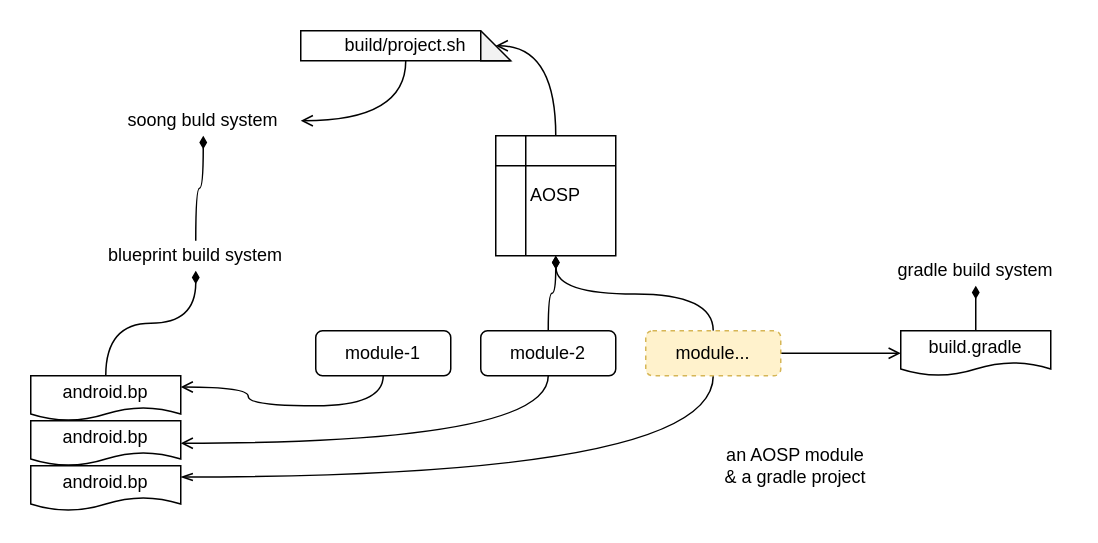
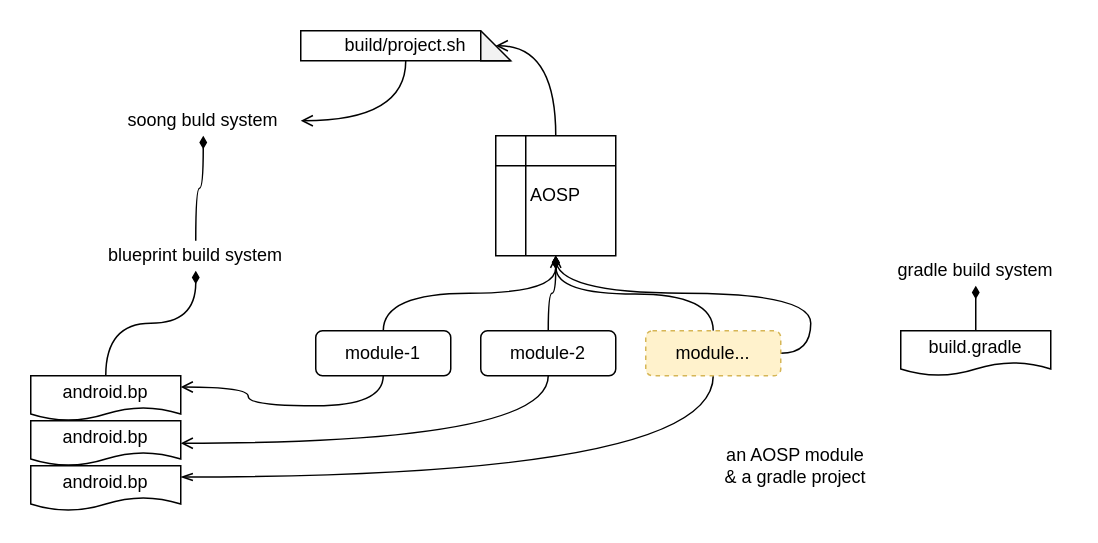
  <mxCell id="0" />
  <mxCell id="1" parent="0" />
  <mxCell id="2" value="soong buld system" style="text;html=1;strokeColor=none;fillColor=none;align=center;verticalAlign=middle;whiteSpace=wrap;rounded=0;" vertex="1" parent="1"><mxGeometry x="70" y="70" width="130" height="20" as="geometry" /></mxCell>
  <mxCell id="3" style="edgeStyle=orthogonalEdgeStyle;orthogonalLoop=1;jettySize=auto;html=1;curved=1;endArrow=diamondThin;endFill=1;" edge="1" parent="1" source="4" target="2"><mxGeometry relative="1" as="geometry" /></mxCell>
  <mxCell id="4" value="blueprint build system" style="text;html=1;strokeColor=none;fillColor=none;align=center;verticalAlign=middle;whiteSpace=wrap;rounded=0;" vertex="1" parent="1"><mxGeometry x="70" y="160" width="120" height="20" as="geometry" /></mxCell>
  <mxCell id="5" style="edgeStyle=orthogonalEdgeStyle;curved=1;orthogonalLoop=1;jettySize=auto;html=1;entryX=0.5;entryY=1;entryDx=0;entryDy=0;endArrow=diamondThin;endFill=1;" edge="1" parent="1" source="6" target="4"><mxGeometry relative="1" as="geometry" /></mxCell>
  <mxCell id="6" value="android.bp" style="shape=document;whiteSpace=wrap;html=1;boundedLbl=1;" vertex="1" parent="1"><mxGeometry x="20" y="250" width="100" height="30" as="geometry" /></mxCell>
  <mxCell id="7" style="edgeStyle=orthogonalEdgeStyle;curved=1;orthogonalLoop=1;jettySize=auto;html=1;exitX=0.5;exitY=0;exitDx=0;exitDy=0;entryX=0;entryY=0;entryDx=130;entryDy=10;entryPerimeter=0;endArrow=open;endFill=0;" edge="1" parent="1" source="8" target="22"><mxGeometry relative="1" as="geometry"><Array as="points"><mxPoint x="370" y="30" /></Array></mxGeometry></mxCell>
  <mxCell id="8" value="AOSP" style="shape=internalStorage;whiteSpace=wrap;html=1;backgroundOutline=1;" vertex="1" parent="1"><mxGeometry x="330" y="90" width="80" height="80" as="geometry" /></mxCell>
+ <mxCell id="9" style="edgeStyle=orthogonalEdgeStyle;curved=1;orthogonalLoop=1;jettySize=auto;html=1;exitX=0.5;exitY=0;exitDx=0;exitDy=0;endArrow=diamondThin;endFill=1;" edge="1" parent="1" source="11" target="8"><mxGeometry relative="1" as="geometry" /></mxCell>
  <mxCell id="10" style="edgeStyle=orthogonalEdgeStyle;curved=1;orthogonalLoop=1;jettySize=auto;html=1;exitX=0.5;exitY=1;exitDx=0;exitDy=0;entryX=1;entryY=0.25;entryDx=0;entryDy=0;endArrow=open;endFill=0;" edge="1" parent="1" source="11" target="6"><mxGeometry relative="1" as="geometry" /></mxCell>
  <mxCell id="11" value="module-1" style="rounded=1;whiteSpace=wrap;html=1;" vertex="1" parent="1"><mxGeometry x="210" y="220" width="90" height="30" as="geometry" /></mxCell>
  <mxCell id="12" style="edgeStyle=orthogonalEdgeStyle;curved=1;orthogonalLoop=1;jettySize=auto;html=1;exitX=0.5;exitY=0;exitDx=0;exitDy=0;endArrow=diamondThin;endFill=1;entryX=0.5;entryY=1;entryDx=0;entryDy=0;" edge="1" parent="1" source="14" target="8"><mxGeometry relative="1" as="geometry"><mxPoint x="310" y="170" as="targetPoint" /></mxGeometry></mxCell>
  <mxCell id="13" style="edgeStyle=orthogonalEdgeStyle;curved=1;orthogonalLoop=1;jettySize=auto;html=1;exitX=0.5;exitY=1;exitDx=0;exitDy=0;entryX=1;entryY=0.5;entryDx=0;entryDy=0;endArrow=open;endFill=0;" edge="1" parent="1" source="14" target="19"><mxGeometry relative="1" as="geometry" /></mxCell>
  <mxCell id="14" value="module-2" style="rounded=1;whiteSpace=wrap;html=1;" vertex="1" parent="1"><mxGeometry x="320" y="220" width="90" height="30" as="geometry" /></mxCell>
  <mxCell id="15" style="edgeStyle=orthogonalEdgeStyle;curved=1;orthogonalLoop=1;jettySize=auto;html=1;exitX=0.5;exitY=0;exitDx=0;exitDy=0;endArrow=diamondThin;endFill=1;" edge="1" parent="1" source="18"><mxGeometry relative="1" as="geometry"><mxPoint x="370" y="170" as="targetPoint" /></mxGeometry></mxCell>
  <mxCell id="16" style="edgeStyle=orthogonalEdgeStyle;curved=1;orthogonalLoop=1;jettySize=auto;html=1;exitX=0.5;exitY=1;exitDx=0;exitDy=0;entryX=1;entryY=0.25;entryDx=0;entryDy=0;endArrow=openThin;endFill=0;" edge="1" parent="1" source="18" target="20"><mxGeometry relative="1" as="geometry" /></mxCell>
- <mxCell id="17" style="edgeStyle=orthogonalEdgeStyle;curved=1;orthogonalLoop=1;jettySize=auto;html=1;exitX=1;exitY=0.5;exitDx=0;exitDy=0;entryX=0;entryY=0.5;entryDx=0;entryDy=0;endArrow=open;endFill=0;" edge="1" parent="1" source="18" target="25"><mxGeometry relative="1" as="geometry" /></mxCell>
+ <mxCell id="17" style="edgeStyle=orthogonalEdgeStyle;curved=1;orthogonalLoop=1;jettySize=auto;html=1;exitX=1;exitY=0.5;exitDx=0;exitDy=0;endArrow=open;endFill=0;" edge="1" parent="1" source="18" target="8"><mxGeometry relative="1" as="geometry" /></mxCell>
  <mxCell id="18" value="module..." style="rounded=1;whiteSpace=wrap;html=1;fillColor=#fff2cc;strokeColor=#d6b656;dashed=1;" vertex="1" parent="1"><mxGeometry x="430" y="220" width="90" height="30" as="geometry" /></mxCell>
  <mxCell id="19" value="android.bp" style="shape=document;whiteSpace=wrap;html=1;boundedLbl=1;" vertex="1" parent="1"><mxGeometry x="20" y="280" width="100" height="30" as="geometry" /></mxCell>
  <mxCell id="20" value="android.bp" style="shape=document;whiteSpace=wrap;html=1;boundedLbl=1;" vertex="1" parent="1"><mxGeometry x="20" y="310" width="100" height="30" as="geometry" /></mxCell>
  <mxCell id="21" style="edgeStyle=orthogonalEdgeStyle;curved=1;orthogonalLoop=1;jettySize=auto;html=1;entryX=1;entryY=0.5;entryDx=0;entryDy=0;endArrow=open;endFill=0;" edge="1" parent="1" source="22" target="2"><mxGeometry relative="1" as="geometry" /></mxCell>
  <mxCell id="22" value="build/project.sh" style="shape=note;whiteSpace=wrap;html=1;backgroundOutline=1;darkOpacity=0.05;" vertex="1" parent="1"><mxGeometry x="200" y="20" width="140" height="20" as="geometry" /></mxCell>
  <mxCell id="23" value="gradle build system" style="text;html=1;strokeColor=none;fillColor=none;align=center;verticalAlign=middle;whiteSpace=wrap;rounded=0;" vertex="1" parent="1"><mxGeometry x="590" y="170" width="120" height="20" as="geometry" /></mxCell>
  <mxCell id="24" style="edgeStyle=orthogonalEdgeStyle;curved=1;orthogonalLoop=1;jettySize=auto;html=1;exitX=0.5;exitY=0;exitDx=0;exitDy=0;entryX=0.5;entryY=1;entryDx=0;entryDy=0;endArrow=diamondThin;endFill=1;" edge="1" parent="1" source="25" target="23"><mxGeometry relative="1" as="geometry" /></mxCell>
  <mxCell id="25" value="build.gradle" style="shape=document;whiteSpace=wrap;html=1;boundedLbl=1;" vertex="1" parent="1"><mxGeometry x="600" y="220" width="100" height="30" as="geometry" /></mxCell>
  <mxCell id="26" value="an AOSP module &amp;amp; a gradle project" style="text;html=1;strokeColor=none;fillColor=none;align=center;verticalAlign=middle;whiteSpace=wrap;rounded=0;" vertex="1" parent="1"><mxGeometry x="480" y="300" width="100" height="20" as="geometry" /></mxCell>
  <mxCell id="27" style="edgeStyle=none;orthogonalLoop=1;jettySize=auto;html=1;exitX=0.75;exitY=1;exitDx=0;exitDy=0;dashed=1;endArrow=none;endFill=0;" edge="1" parent="1" source="26" target="26"><mxGeometry relative="1" as="geometry" /></mxCell>
